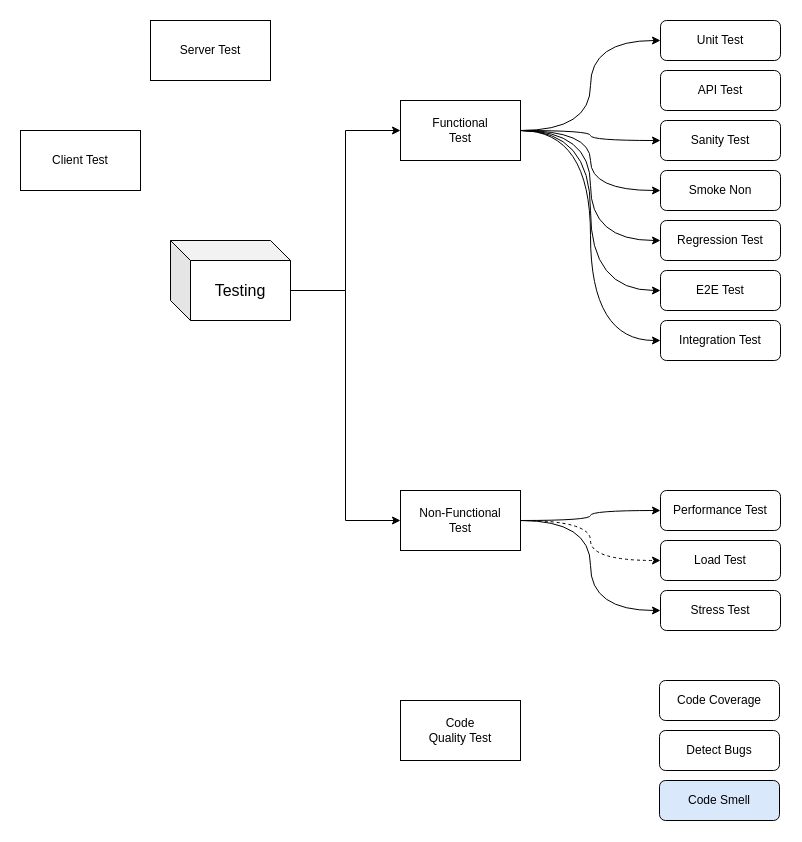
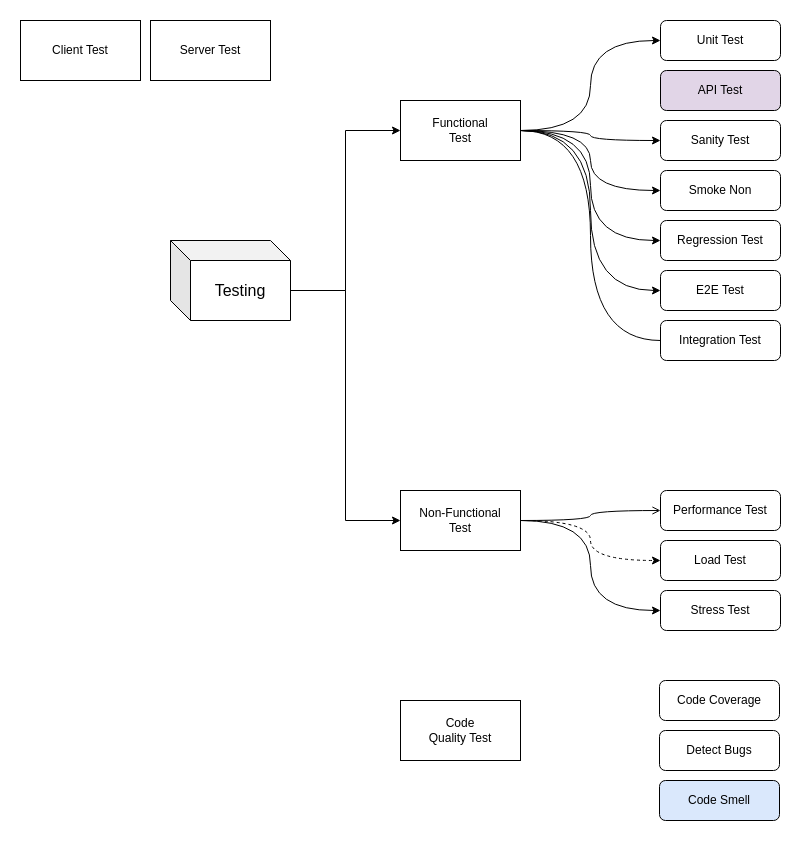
  <mxCell id="0" />
  <mxCell id="1" parent="0" />
  <mxCell id="2" style="edgeStyle=orthogonalEdgeStyle;rounded=0;orthogonalLoop=1;jettySize=auto;html=1;exitX=0;exitY=0;exitDx=120;exitDy=50;exitPerimeter=0;entryX=0;entryY=0.5;entryDx=0;entryDy=0;fontSize=12;" edge="1" parent="1" source="4" target="11"><mxGeometry relative="1" as="geometry" /></mxCell>
  <mxCell id="3" style="edgeStyle=orthogonalEdgeStyle;rounded=0;orthogonalLoop=1;jettySize=auto;html=1;exitX=0;exitY=0;exitDx=120;exitDy=50;exitPerimeter=0;entryX=0;entryY=0.5;entryDx=0;entryDy=0;fontSize=12;" edge="1" parent="1" source="4" target="15"><mxGeometry relative="1" as="geometry" /></mxCell>
  <mxCell id="4" value="Testing" style="shape=cube;whiteSpace=wrap;html=1;boundedLbl=1;backgroundOutline=1;darkOpacity=0.05;darkOpacity2=0.1;fontSize=16;" vertex="1" parent="1"><mxGeometry x="170" y="240" width="120" height="80" as="geometry" /></mxCell>
  <mxCell id="5" style="edgeStyle=orthogonalEdgeStyle;rounded=0;orthogonalLoop=1;jettySize=auto;html=1;exitX=1;exitY=0.5;exitDx=0;exitDy=0;entryX=0;entryY=0.5;entryDx=0;entryDy=0;fontSize=12;curved=1;" edge="1" parent="1" source="11" target="16"><mxGeometry relative="1" as="geometry" /></mxCell>
  <mxCell id="6" style="edgeStyle=orthogonalEdgeStyle;curved=1;rounded=0;orthogonalLoop=1;jettySize=auto;html=1;exitX=1;exitY=0.5;exitDx=0;exitDy=0;entryX=0;entryY=0.5;entryDx=0;entryDy=0;fontSize=12;" edge="1" parent="1" source="11" target="18"><mxGeometry relative="1" as="geometry" /></mxCell>
  <mxCell id="7" style="edgeStyle=orthogonalEdgeStyle;curved=1;rounded=0;orthogonalLoop=1;jettySize=auto;html=1;exitX=1;exitY=0.5;exitDx=0;exitDy=0;entryX=0;entryY=0.5;entryDx=0;entryDy=0;fontSize=12;" edge="1" parent="1" source="11" target="19"><mxGeometry relative="1" as="geometry" /></mxCell>
  <mxCell id="8" style="edgeStyle=orthogonalEdgeStyle;curved=1;rounded=0;orthogonalLoop=1;jettySize=auto;html=1;exitX=1;exitY=0.5;exitDx=0;exitDy=0;entryX=0;entryY=0.5;entryDx=0;entryDy=0;fontSize=12;" edge="1" parent="1" source="11" target="20"><mxGeometry relative="1" as="geometry" /></mxCell>
  <mxCell id="9" style="edgeStyle=orthogonalEdgeStyle;curved=1;rounded=0;orthogonalLoop=1;jettySize=auto;html=1;exitX=1;exitY=0.5;exitDx=0;exitDy=0;entryX=0;entryY=0.5;entryDx=0;entryDy=0;fontSize=12;" edge="1" parent="1" source="11" target="21"><mxGeometry relative="1" as="geometry" /></mxCell>
- <mxCell id="10" style="edgeStyle=orthogonalEdgeStyle;curved=1;rounded=0;orthogonalLoop=1;jettySize=auto;html=1;exitX=1;exitY=0.5;exitDx=0;exitDy=0;entryX=0;entryY=0.5;entryDx=0;entryDy=0;fontSize=12;" edge="1" parent="1" source="11" target="22"><mxGeometry relative="1" as="geometry" /></mxCell>
+ <mxCell id="10" style="edgeStyle=orthogonalEdgeStyle;curved=1;rounded=0;orthogonalLoop=1;jettySize=auto;html=1;exitX=1;exitY=0.5;exitDx=0;exitDy=0;entryX=0;entryY=0.5;entryDx=0;entryDy=0;fontSize=12;endArrow=none;" edge="1" parent="1" source="11" target="22"><mxGeometry relative="1" as="geometry" /></mxCell>
  <mxCell id="11" value="Functional&lt;br style=&quot;font-size: 12px;&quot;&gt;Test" style="rounded=0;whiteSpace=wrap;html=1;fontSize=12;" vertex="1" parent="1"><mxGeometry x="400" y="100" width="120" height="60" as="geometry" /></mxCell>
- <mxCell id="12" style="edgeStyle=orthogonalEdgeStyle;curved=1;rounded=0;orthogonalLoop=1;jettySize=auto;html=1;exitX=1;exitY=0.5;exitDx=0;exitDy=0;entryX=0;entryY=0.5;entryDx=0;entryDy=0;fontSize=12;" edge="1" parent="1" source="15" target="24"><mxGeometry relative="1" as="geometry" /></mxCell>
+ <mxCell id="12" style="edgeStyle=orthogonalEdgeStyle;curved=1;rounded=0;orthogonalLoop=1;jettySize=auto;html=1;exitX=1;exitY=0.5;exitDx=0;exitDy=0;entryX=0;entryY=0.5;entryDx=0;entryDy=0;fontSize=12;endArrow=open;" edge="1" parent="1" source="15" target="24"><mxGeometry relative="1" as="geometry" /></mxCell>
  <mxCell id="13" style="edgeStyle=orthogonalEdgeStyle;curved=1;rounded=0;orthogonalLoop=1;jettySize=auto;html=1;exitX=1;exitY=0.5;exitDx=0;exitDy=0;entryX=0;entryY=0.5;entryDx=0;entryDy=0;fontSize=12;dashed=1;" edge="1" parent="1" source="15" target="25"><mxGeometry relative="1" as="geometry" /></mxCell>
  <mxCell id="14" style="edgeStyle=orthogonalEdgeStyle;curved=1;rounded=0;orthogonalLoop=1;jettySize=auto;html=1;exitX=1;exitY=0.5;exitDx=0;exitDy=0;entryX=0;entryY=0.5;entryDx=0;entryDy=0;fontSize=12;" edge="1" parent="1" source="15" target="26"><mxGeometry relative="1" as="geometry" /></mxCell>
  <mxCell id="15" value="Non-Functional&lt;br style=&quot;font-size: 12px;&quot;&gt;Test" style="rounded=0;whiteSpace=wrap;html=1;fontSize=12;" vertex="1" parent="1"><mxGeometry x="400" y="490" width="120" height="60" as="geometry" /></mxCell>
  <mxCell id="16" value="Unit Test" style="rounded=1;whiteSpace=wrap;html=1;fontSize=12;" vertex="1" parent="1"><mxGeometry x="660" y="20" width="120" height="40" as="geometry" /></mxCell>
- <mxCell id="17" value="API Test" style="rounded=1;whiteSpace=wrap;html=1;fontSize=12;" vertex="1" parent="1"><mxGeometry x="660" y="70" width="120" height="40" as="geometry" /></mxCell>
+ <mxCell id="17" value="API Test" style="rounded=1;whiteSpace=wrap;html=1;fontSize=12;fillColor=#e1d5e7;" vertex="1" parent="1"><mxGeometry x="660" y="70" width="120" height="40" as="geometry" /></mxCell>
  <mxCell id="18" value="Sanity Test" style="rounded=1;whiteSpace=wrap;html=1;fontSize=12;" vertex="1" parent="1"><mxGeometry x="660" y="120" width="120" height="40" as="geometry" /></mxCell>
  <mxCell id="19" value="Smoke Non" style="rounded=1;whiteSpace=wrap;html=1;fontSize=12;" vertex="1" parent="1"><mxGeometry x="660" y="170" width="120" height="40" as="geometry" /></mxCell>
  <mxCell id="20" value="Regression Test" style="rounded=1;whiteSpace=wrap;html=1;fontSize=12;" vertex="1" parent="1"><mxGeometry x="660" y="220" width="120" height="40" as="geometry" /></mxCell>
  <mxCell id="21" value="E2E Test" style="rounded=1;whiteSpace=wrap;html=1;fontSize=12;" vertex="1" parent="1"><mxGeometry x="660" y="270" width="120" height="40" as="geometry" /></mxCell>
  <mxCell id="22" value="Integration Test" style="rounded=1;whiteSpace=wrap;html=1;fontSize=12;" vertex="1" parent="1"><mxGeometry x="660" y="320" width="120" height="40" as="geometry" /></mxCell>
  <mxCell id="23" value="Code&lt;br&gt;Quality Test" style="rounded=0;whiteSpace=wrap;html=1;fontSize=12;" vertex="1" parent="1"><mxGeometry x="400" y="700" width="120" height="60" as="geometry" /></mxCell>
  <mxCell id="24" value="Performance Test" style="rounded=1;whiteSpace=wrap;html=1;fontSize=12;" vertex="1" parent="1"><mxGeometry x="660" y="490" width="120" height="40" as="geometry" /></mxCell>
  <mxCell id="25" value="Load Test" style="rounded=1;whiteSpace=wrap;html=1;fontSize=12;" vertex="1" parent="1"><mxGeometry x="660" y="540" width="120" height="40" as="geometry" /></mxCell>
  <mxCell id="26" value="Stress Test" style="rounded=1;whiteSpace=wrap;html=1;fontSize=12;" vertex="1" parent="1"><mxGeometry x="660" y="590" width="120" height="40" as="geometry" /></mxCell>
  <mxCell id="27" value="Code Coverage" style="rounded=1;whiteSpace=wrap;html=1;fontSize=12;" vertex="1" parent="1"><mxGeometry x="659" y="680" width="120" height="40" as="geometry" /></mxCell>
  <mxCell id="28" value="Detect Bugs" style="rounded=1;whiteSpace=wrap;html=1;fontSize=12;" vertex="1" parent="1"><mxGeometry x="659" y="730" width="120" height="40" as="geometry" /></mxCell>
  <mxCell id="29" value="Code Smell" style="rounded=1;whiteSpace=wrap;html=1;fontSize=12;fillColor=#dae8fc;" vertex="1" parent="1"><mxGeometry x="659" y="780" width="120" height="40" as="geometry" /></mxCell>
- <mxCell id="30" value="Client Test" style="rounded=0;whiteSpace=wrap;html=1;fontSize=12;" vertex="1" parent="1"><mxGeometry x="20" y="130" width="120" height="60" as="geometry" /></mxCell>
+ <mxCell id="30" value="Client Test" style="rounded=0;whiteSpace=wrap;html=1;fontSize=12;" vertex="1" parent="1"><mxGeometry x="20" y="20" width="120" height="60" as="geometry" /></mxCell>
  <mxCell id="31" value="Server Test" style="rounded=0;whiteSpace=wrap;html=1;fontSize=12;" vertex="1" parent="1"><mxGeometry x="150" y="20" width="120" height="60" as="geometry" /></mxCell>
